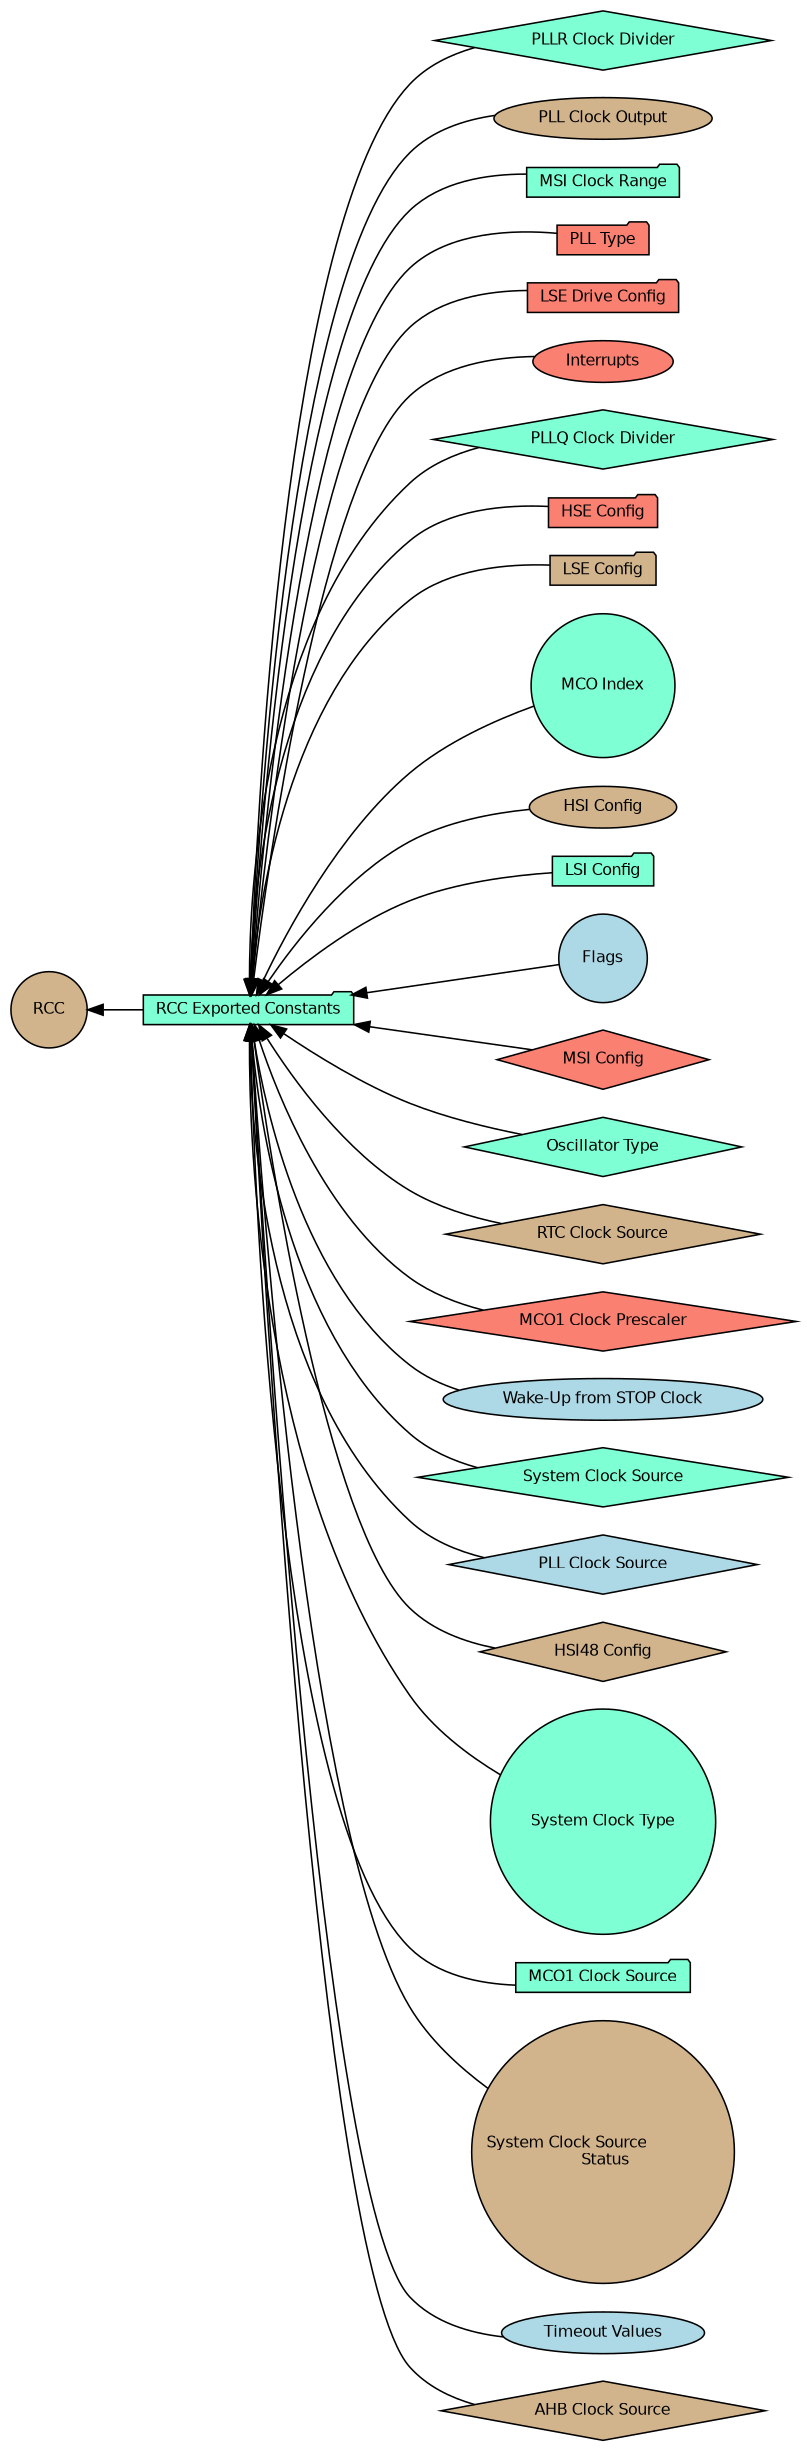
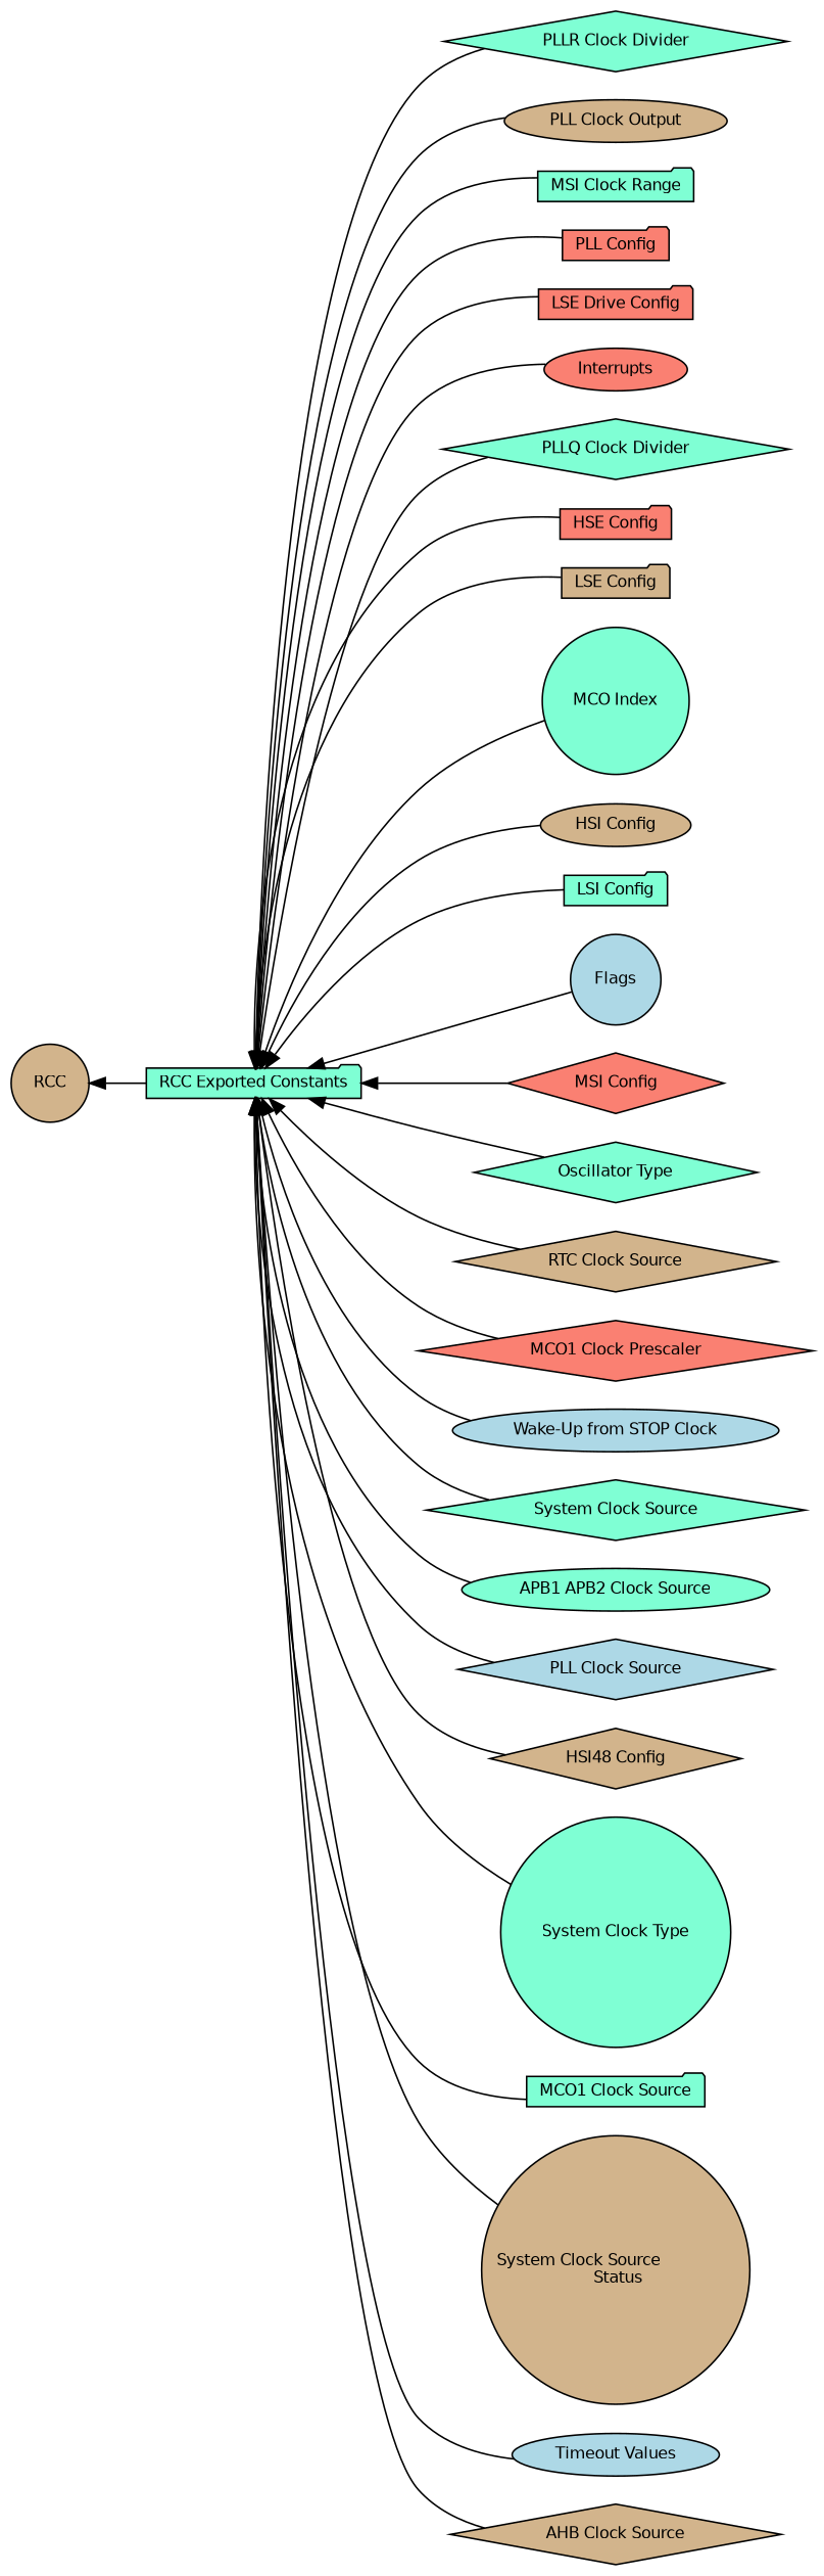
  digraph {
    rankdir=LR
    node [color=black fillcolor=aquamarine fontname=Helvetica fontsize=10 shape=diamond style=filled]
    edge [dir=back fontname=Helvetica fontsize=10 labelfontname=Helvetica labelfontsize=10 shape=plaintext style=solid]
    n1 [height=0.2 label="PLLR Clock Divider" width=0.4]
    n2 [fillcolor=tan height=0.2 label="PLL Clock Output" shape=ellipse width=0.4]
    n3 [height=0.2 label="MSI Clock Range" shape=folder width=0.4]
-   n4 [fillcolor=salmon height=0.2 label="PLL Type" shape=folder width=0.4]
+   n4 [fillcolor=salmon height=0.2 label="PLL Config" shape=folder width=0.4]
    n5 [fillcolor=salmon height=0.2 label="LSE Drive Config" shape=folder width=0.4]
    n6 [fillcolor=salmon height=0.2 label=Interrupts shape=ellipse width=0.4]
    n7 [height=0.2 label="PLLQ Clock Divider" width=0.4]
    n8 [fillcolor=salmon height=0.2 label="HSE Config" shape=folder width=0.4]
    n9 [fillcolor=tan height=0.2 label="LSE Config" shape=folder width=0.4]
    n10 [height=0.2 label="MCO Index" shape=circle width=0.4]
    n11 [fillcolor=tan height=0.2 label="HSI Config" shape=ellipse width=0.4]
    n12 [height=0.2 label="LSI Config" shape=folder width=0.4]
    n13 [fillcolor=lightblue height=0.2 label=Flags shape=circle width=0.4]
    n14 [fillcolor=salmon height=0.2 label="MSI Config" width=0.4]
    n15 [height=0.2 label="Oscillator Type" width=0.4]
    n16 [fillcolor=tan height=0.2 label="RTC Clock Source" width=0.4]
    n17 [fillcolor=salmon height=0.2 label="MCO1 Clock Prescaler" width=0.4]
    n18 [fillcolor=lightblue height=0.2 label="Wake-Up from STOP Clock" shape=ellipse width=0.4]
    n19 [height=0.2 label="System Clock Source" width=0.4]
    n20 [fontcolor=black height=0.2 label="RCC Exported Constants" shape=folder width=0.4]
+   n21 [height=0.2 label="APB1 APB2 Clock Source" shape=ellipse width=0.4]
    n22 [fillcolor=lightblue height=0.2 label="PLL Clock Source" width=0.4]
    n23 [fillcolor=tan height=0.2 label="HSI48 Config" width=0.4]
    n24 [height=0.2 label="System Clock Type" shape=circle width=0.4]
    n25 [height=0.2 label="MCO1 Clock Source" shape=folder width=0.4]
    n26 [fillcolor=tan height=0.2 label="System Clock Source\l Status" shape=circle width=0.4]
    n27 [fillcolor=lightblue height=0.2 label="Timeout Values" shape=ellipse width=0.4]
    n28 [fillcolor=tan height=0.2 label="AHB Clock Source" width=0.4]
    n29 [fillcolor=tan height=0.2 label=RCC shape=circle width=0.4]
    n20 -> n1
    n20 -> n2
    n20 -> n3
    n20 -> n4
    n20 -> n5
    n20 -> n6
    n20 -> n7
    n20 -> n8
    n20 -> n9
    n20 -> n10
    n20 -> n11
    n20 -> n12
    n20 -> n13
    n20 -> n14
    n20 -> n15
    n20 -> n16
    n20 -> n17
    n20 -> n18
    n20 -> n19
+   n20 -> n21
    n20 -> n22
    n20 -> n23
    n20 -> n24
    n20 -> n25
    n20 -> n26
    n20 -> n27
    n20 -> n28
    n29 -> n20
  }
